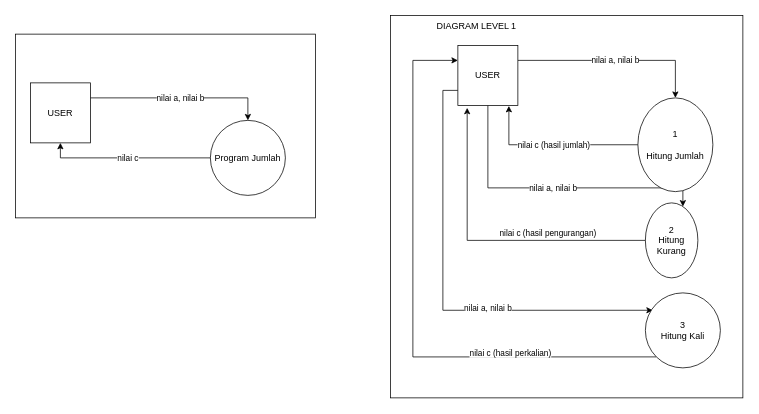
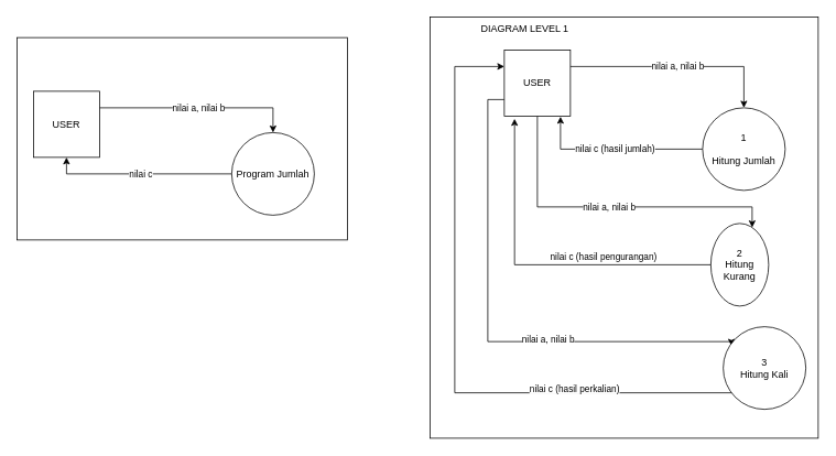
  <mxCell id="0" />
  <mxCell id="1" parent="0" />
  <mxCell id="2" value="" style="rounded=0;whiteSpace=wrap;html=1;" vertex="1" parent="1"><mxGeometry x="520" y="20" width="470" height="510" as="geometry" /></mxCell>
  <mxCell id="3" value="" style="rounded=0;whiteSpace=wrap;html=1;" vertex="1" parent="1"><mxGeometry x="20" y="45" width="400" height="245" as="geometry" /></mxCell>
  <mxCell id="4" value="nilai c" style="edgeStyle=orthogonalEdgeStyle;rounded=0;orthogonalLoop=1;jettySize=auto;html=1;exitX=0;exitY=0.5;exitDx=0;exitDy=0;entryX=0.5;entryY=1;entryDx=0;entryDy=0;" edge="1" parent="1" source="5" target="7"><mxGeometry relative="1" as="geometry" /></mxCell>
  <mxCell id="5" value="Program Jumlah" style="shape=ellipse;html=1;dashed=0;whiteSpace=wrap;aspect=fixed;perimeter=ellipsePerimeter;" vertex="1" parent="1"><mxGeometry x="280" y="160" width="100" height="100" as="geometry" /></mxCell>
  <mxCell id="6" value="nilai a, nilai b" style="edgeStyle=orthogonalEdgeStyle;rounded=0;orthogonalLoop=1;jettySize=auto;html=1;exitX=1;exitY=0.25;exitDx=0;exitDy=0;entryX=0.5;entryY=0;entryDx=0;entryDy=0;" edge="1" parent="1" source="7" target="5"><mxGeometry relative="1" as="geometry" /></mxCell>
  <mxCell id="7" value="USER" style="whiteSpace=wrap;html=1;aspect=fixed;" vertex="1" parent="1"><mxGeometry x="40" y="110" width="80" height="80" as="geometry" /></mxCell>
  <mxCell id="8" value="nilai a, nilai b" style="edgeStyle=orthogonalEdgeStyle;rounded=0;orthogonalLoop=1;jettySize=auto;html=1;exitX=1;exitY=0.25;exitDx=0;exitDy=0;entryX=0.5;entryY=0;entryDx=0;entryDy=0;" edge="1" parent="1" source="11" target="13"><mxGeometry relative="1" as="geometry" /></mxCell>
  <mxCell id="9" value="nilai a, nilai b" style="edgeStyle=orthogonalEdgeStyle;rounded=0;orthogonalLoop=1;jettySize=auto;html=1;exitX=0.5;exitY=1;exitDx=0;exitDy=0;" edge="1" parent="1" source="11" target="14"><mxGeometry relative="1" as="geometry"><Array as="points"><mxPoint x="650" y="250" /><mxPoint x="910" y="250" /></Array></mxGeometry></mxCell>
  <mxCell id="10" value="nilai a, nilai b" style="edgeStyle=orthogonalEdgeStyle;rounded=0;orthogonalLoop=1;jettySize=auto;html=1;exitX=0;exitY=0.75;exitDx=0;exitDy=0;entryX=0.099;entryY=0.232;entryDx=0;entryDy=0;entryPerimeter=0;" edge="1" parent="1" source="11" target="16"><mxGeometry x="0.259" y="3" relative="1" as="geometry"><mxPoint x="600" y="441.25" as="targetPoint" /><Array as="points"><mxPoint x="590" y="120" /><mxPoint x="590" y="413" /></Array><mxPoint as="offset" /></mxGeometry></mxCell>
  <mxCell id="11" value="USER" style="whiteSpace=wrap;html=1;aspect=fixed;" vertex="1" parent="1"><mxGeometry x="610" y="60" width="80" height="80" as="geometry" /></mxCell>
  <mxCell id="12" value="nilai c (hasil jumlah)" style="edgeStyle=orthogonalEdgeStyle;rounded=0;orthogonalLoop=1;jettySize=auto;html=1;exitX=0;exitY=0.5;exitDx=0;exitDy=0;entryX=0.85;entryY=1.009;entryDx=0;entryDy=0;entryPerimeter=0;" edge="1" parent="1" source="13" target="11"><mxGeometry relative="1" as="geometry" /></mxCell>
- <mxCell id="13" value="1&lt;div&gt;&lt;br&gt;&lt;/div&gt;&lt;div&gt;Hitung Jumlah&lt;/div&gt;" style="shape=ellipse;html=1;dashed=0;whiteSpace=wrap;aspect=fixed;perimeter=ellipsePerimeter;" vertex="1" parent="1"><mxGeometry x="850" y="130" width="100" height="125" as="geometry" /></mxCell>
+ <mxCell id="13" value="1&lt;div&gt;&lt;br&gt;&lt;/div&gt;&lt;div&gt;Hitung Jumlah&lt;/div&gt;" style="shape=ellipse;html=1;dashed=0;whiteSpace=wrap;aspect=fixed;perimeter=ellipsePerimeter;" vertex="1" parent="1"><mxGeometry x="850" y="130" width="100" height="100" as="geometry" /></mxCell>
  <mxCell id="14" value="&lt;div&gt;2&lt;/div&gt;&lt;div&gt;Hitung Kurang&lt;/div&gt;" style="shape=ellipse;html=1;dashed=0;whiteSpace=wrap;aspect=fixed;perimeter=ellipsePerimeter;" vertex="1" parent="1"><mxGeometry x="860" y="270" width="70" height="100" as="geometry" /></mxCell>
  <mxCell id="15" value="nilai c (hasil perkalian)" style="edgeStyle=orthogonalEdgeStyle;rounded=0;orthogonalLoop=1;jettySize=auto;html=1;exitX=0;exitY=1;exitDx=0;exitDy=0;entryX=0;entryY=0.25;entryDx=0;entryDy=0;" edge="1" parent="1" source="16" target="11"><mxGeometry x="-0.501" y="-5" relative="1" as="geometry"><mxPoint x="550" y="250" as="targetPoint" /><Array as="points"><mxPoint x="550" y="475" /><mxPoint x="550" y="80" /></Array><mxPoint as="offset" /></mxGeometry></mxCell>
- <mxCell id="16" value="&lt;div&gt;3&lt;/div&gt;&lt;div&gt;Hitung Kali&lt;/div&gt;" style="shape=ellipse;html=1;dashed=0;whiteSpace=wrap;aspect=fixed;perimeter=ellipsePerimeter;" vertex="1" parent="1"><mxGeometry x="860" y="390" width="100" height="100" as="geometry" /></mxCell>
+ <mxCell id="16" value="&lt;div&gt;3&lt;/div&gt;&lt;div&gt;Hitung Kali&lt;/div&gt;" style="shape=ellipse;html=1;dashed=0;whiteSpace=wrap;aspect=fixed;perimeter=ellipsePerimeter;" vertex="1" parent="1"><mxGeometry x="875" y="395" width="100" height="100" as="geometry" /></mxCell>
  <mxCell id="17" value="nilai c (hasil pengurangan)" style="edgeStyle=orthogonalEdgeStyle;rounded=0;orthogonalLoop=1;jettySize=auto;html=1;exitX=0;exitY=0.5;exitDx=0;exitDy=0;entryX=0.155;entryY=1.041;entryDx=0;entryDy=0;entryPerimeter=0;" edge="1" parent="1" source="14" target="11"><mxGeometry x="-0.372" y="-10" relative="1" as="geometry"><mxPoint as="offset" /></mxGeometry></mxCell>
  <mxCell id="18" value="DIAGRAM LEVEL 1" style="text;html=1;align=center;verticalAlign=middle;whiteSpace=wrap;rounded=0;" vertex="1" parent="1"><mxGeometry x="540" y="20" width="190" height="30" as="geometry" /></mxCell>
